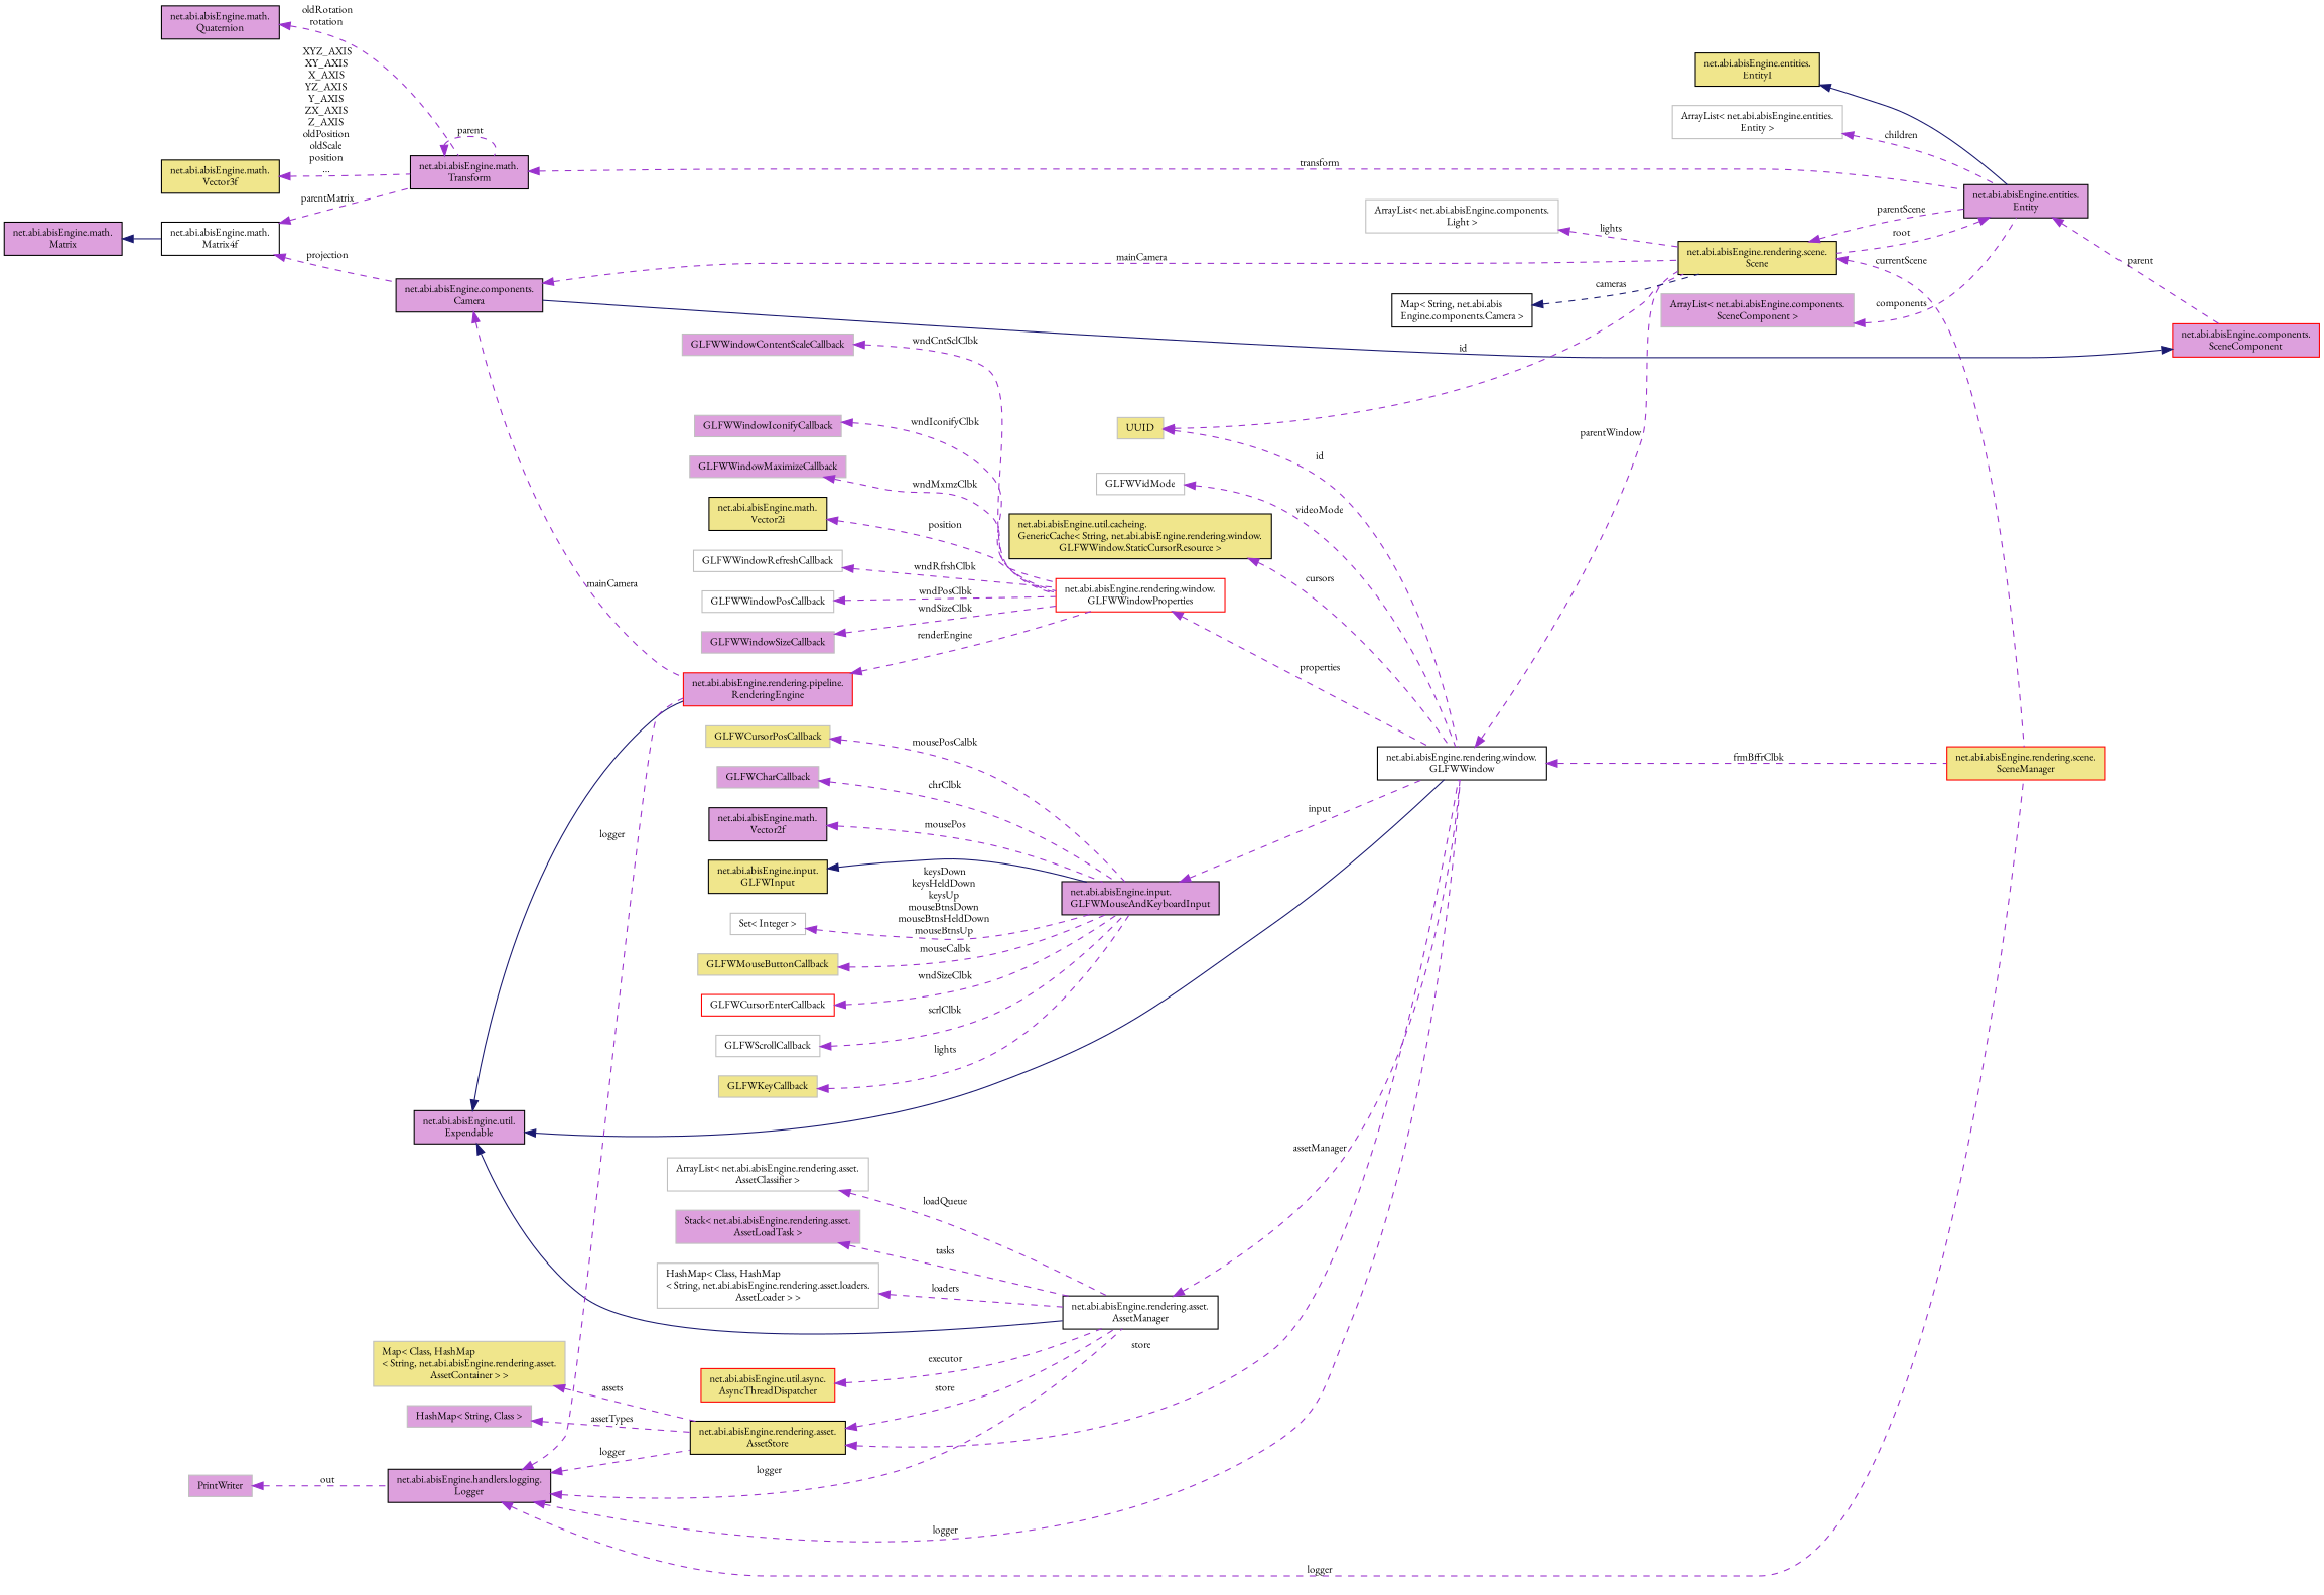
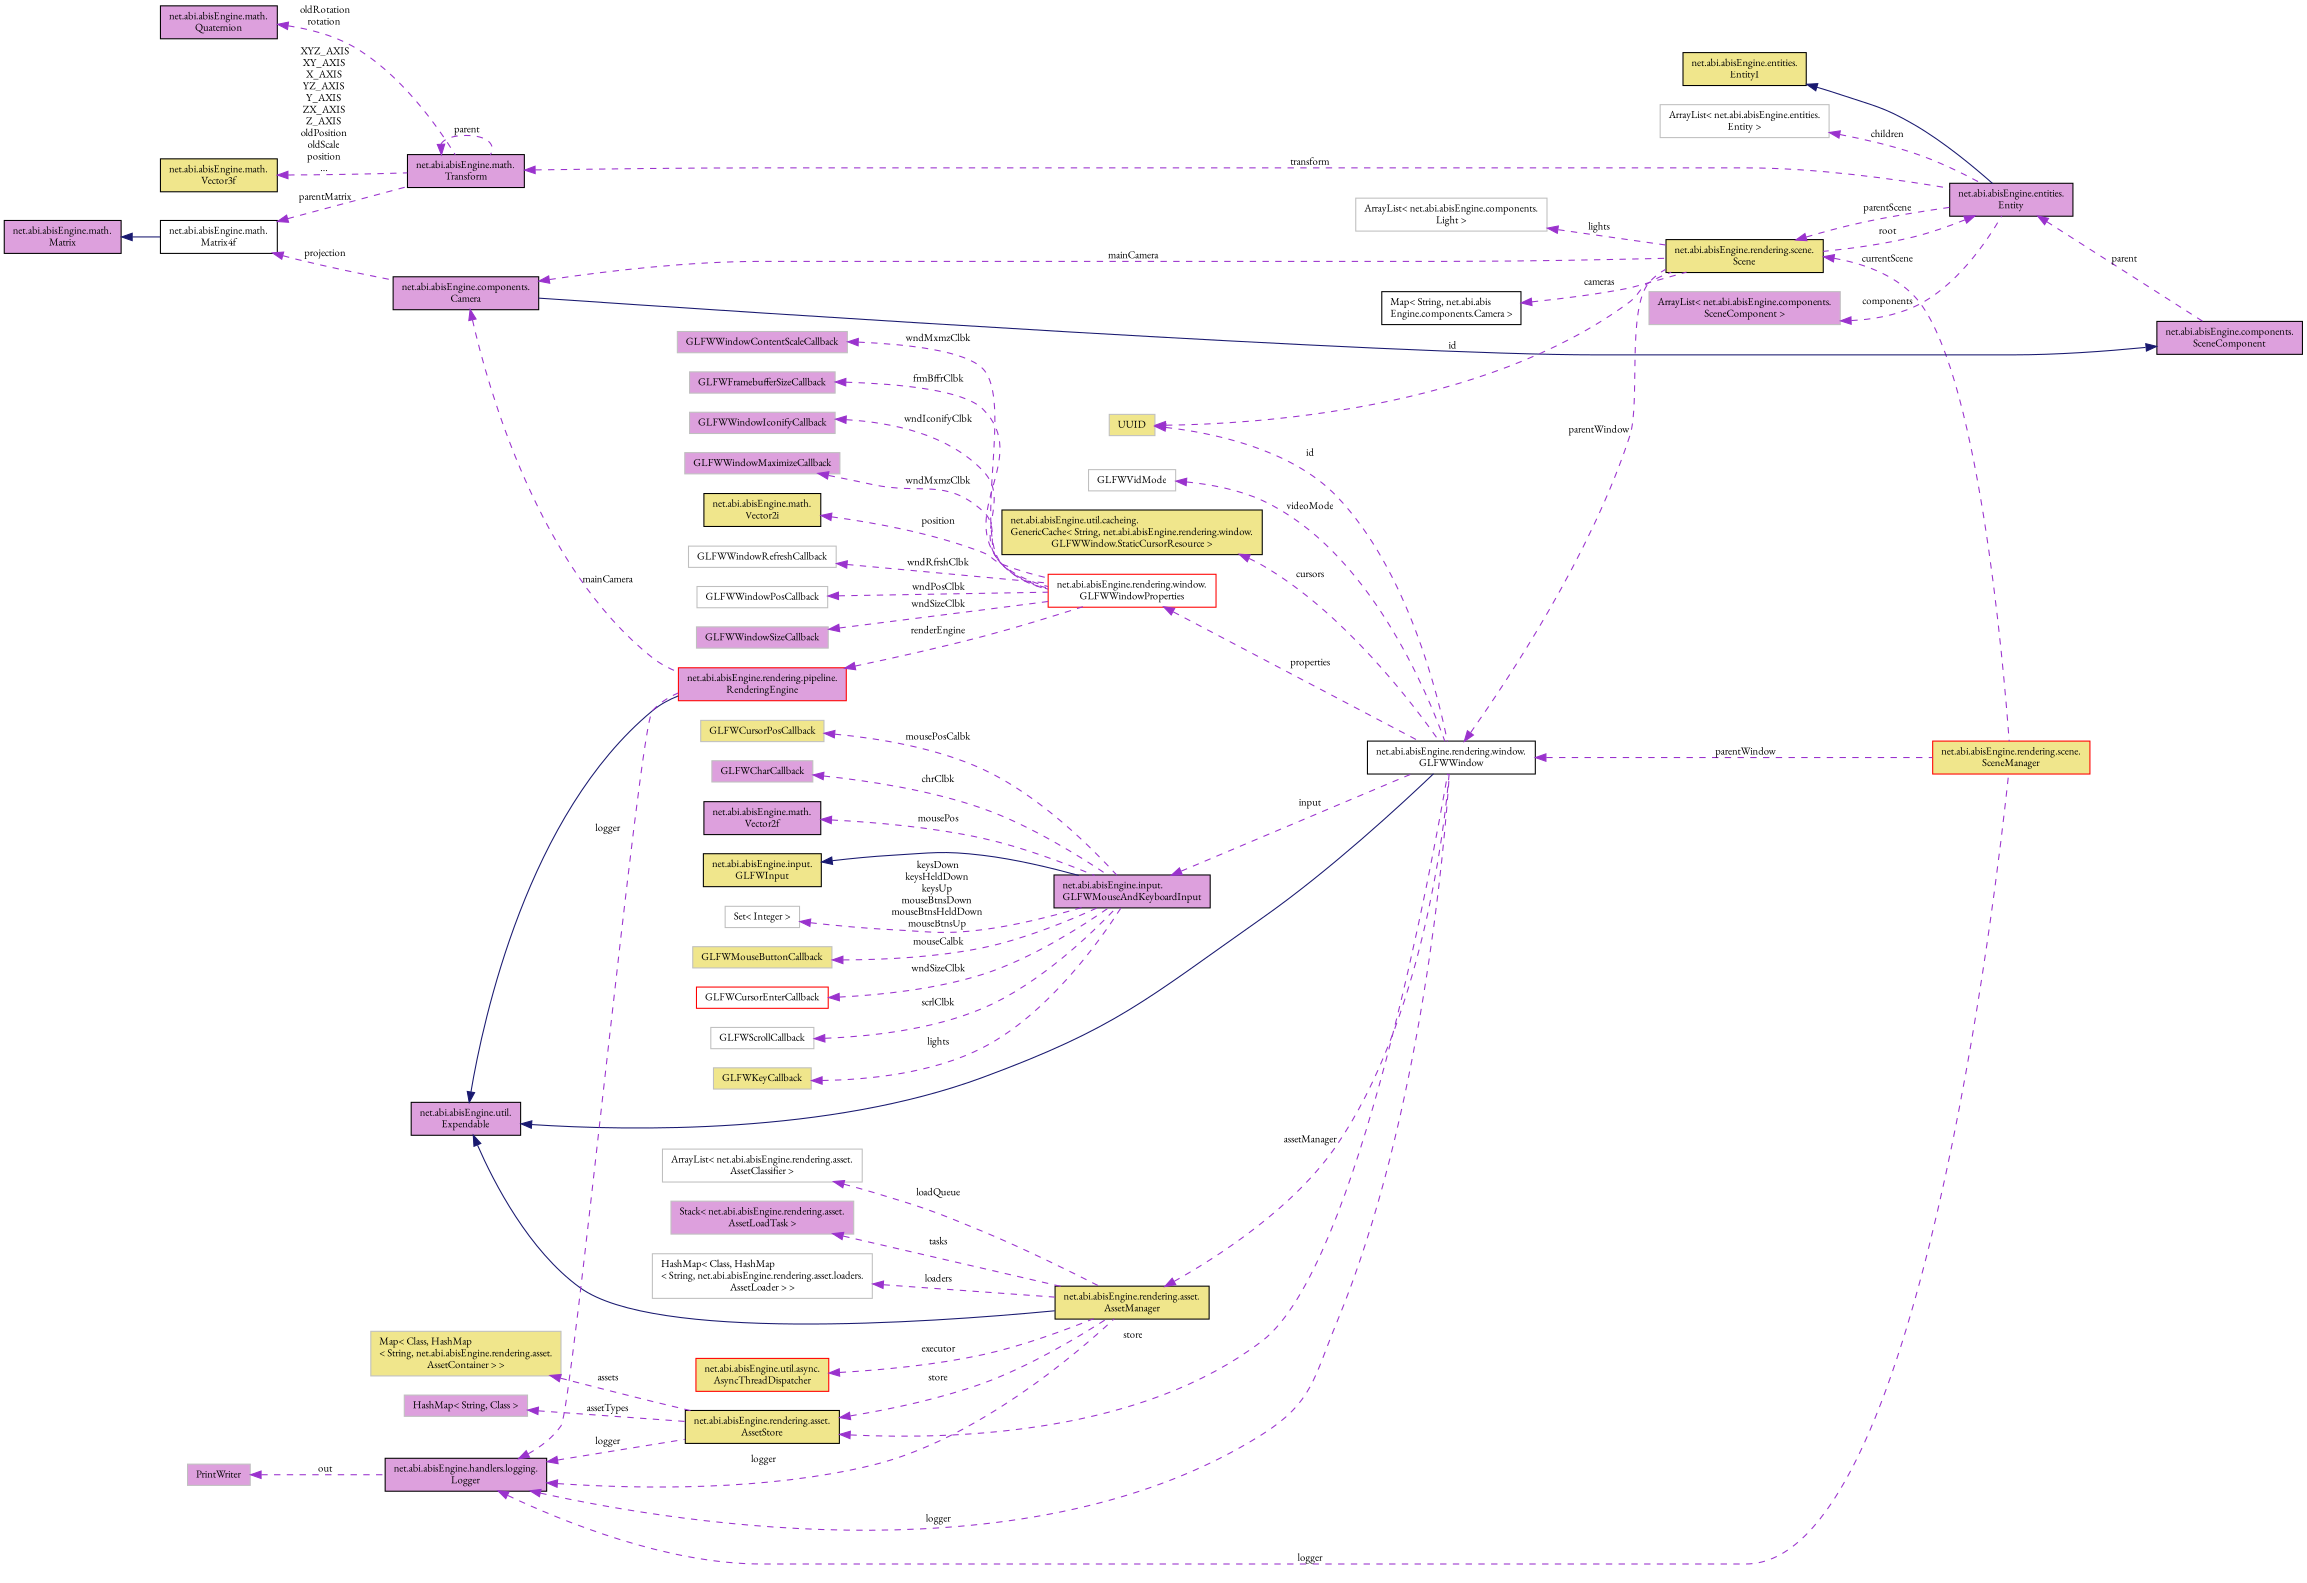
  digraph {
    fontname="EB Garamond"
    rankdir=LR
    node [color=grey75 fillcolor=plum fontname="EB Garamond" fontsize=10 shape=record style=filled]
    edge [color=darkorchid3 dir=back fontname="EB Garamond" fontsize=10 labelfontname=Helvetica labelfontsize=10 style=dashed]
    n1 [color=black fontcolor=black height=0.2 label="net.abi.abisEngine.components.\lCamera" width=0.4]
    n2 [color=black fillcolor=khaki height=0.2 label="net.abi.abisEngine.rendering.scene.\lScene" width=0.4]
    n3 [color=red height=0.2 label="net.abi.abisEngine.rendering.pipeline.\lRenderingEngine" width=0.4]
    n4 [color=black height=0.2 label="net.abi.abisEngine.entities.\lEntity" width=0.4]
    n5 [color=red fillcolor=khaki height=0.2 label="net.abi.abisEngine.rendering.scene.\lSceneManager" width=0.4]
    n6 [color=red fillcolor=white height=0.2 label="net.abi.abisEngine.rendering.window.\lGLFWWindowProperties" width=0.4]
-   n7 [color=red height=0.2 label="net.abi.abisEngine.components.\lSceneComponent" width=0.4]
+   n7 [color=black height=0.2 label="net.abi.abisEngine.components.\lSceneComponent" width=0.4]
    n8 [color=black fillcolor=khaki height=0.2 label="net.abi.abisEngine.entities.\lEntityI" width=0.4]
    n9 [fillcolor=white height=0.2 label="ArrayList\< net.abi.abisEngine.entities.\lEntity \>" width=0.4]
    n10 [height=0.2 label="ArrayList\< net.abi.abisEngine.components.\lSceneComponent \>" width=0.4]
    n11 [color=black fillcolor=white height=0.2 label="net.abi.abisEngine.rendering.window.\lGLFWWindow" width=0.4]
    n12 [color=black height=0.2 label="net.abi.abisEngine.util.\lExpendable" width=0.4]
-   n13 [color=black fillcolor=white height=0.2 label="net.abi.abisEngine.rendering.asset.\lAssetManager" width=0.4]
+   n13 [color=black fillcolor=khaki height=0.2 label="net.abi.abisEngine.rendering.asset.\lAssetManager" width=0.4]
    n14 [color=black height=0.2 label="net.abi.abisEngine.input.\lGLFWMouseAndKeyboardInput" width=0.4]
    n15 [color=black fillcolor=khaki height=0.2 label="net.abi.abisEngine.input.\lGLFWInput" width=0.4]
    n16 [fillcolor=white height=0.2 label="Set\< Integer \>" width=0.4]
    n17 [fillcolor=khaki height=0.2 label=GLFWMouseButtonCallback width=0.4]
    n18 [color=red fillcolor=white height=0.2 label=GLFWCursorEnterCallback width=0.4]
    n19 [fillcolor=white height=0.2 label=GLFWScrollCallback width=0.4]
    n20 [fillcolor=khaki height=0.2 label=GLFWKeyCallback width=0.4]
    n21 [fillcolor=khaki height=0.2 label=GLFWCursorPosCallback width=0.4]
    n22 [height=0.2 label=GLFWCharCallback width=0.4]
    n23 [color=black height=0.2 label="net.abi.abisEngine.math.\lVector2f" width=0.4]
    n24 [color=black fillcolor=khaki height=0.2 label="net.abi.abisEngine.rendering.asset.\lAssetStore" width=0.4]
    n25 [height=0.2 label="HashMap\< String, Class \>" width=0.4]
    n26 [fillcolor=khaki height=0.2 label="Map\< Class, HashMap\l\< String, net.abi.abisEngine.rendering.asset.\lAssetContainer \> \>" width=0.4]
    n27 [color=black height=0.2 label="net.abi.abisEngine.handlers.logging.\lLogger" width=0.4]
    n28 [height=0.2 label=PrintWriter width=0.4]
    n29 [fillcolor=white height=0.2 label="ArrayList\< net.abi.abisEngine.rendering.asset.\lAssetClassifier \>" width=0.4]
    n30 [height=0.2 label="Stack\< net.abi.abisEngine.rendering.asset.\lAssetLoadTask \>" width=0.4]
    n31 [fillcolor=white height=0.2 label="HashMap\< Class, HashMap\l\< String, net.abi.abisEngine.rendering.asset.loaders.\lAssetLoader \> \>" width=0.4]
    n32 [color=red fillcolor=khaki height=0.2 label="net.abi.abisEngine.util.async.\lAsyncThreadDispatcher" width=0.4]
    n33 [fillcolor=khaki height=0.2 label=UUID width=0.4]
    n34 [fillcolor=white height=0.2 label=GLFWVidMode width=0.4]
    n35 [height=0.2 label=GLFWWindowMaximizeCallback width=0.4]
    n36 [color=black fillcolor=khaki height=0.2 label="net.abi.abisEngine.math.\lVector2i" width=0.4]
    n37 [fillcolor=white height=0.2 label=GLFWWindowRefreshCallback width=0.4]
    n38 [fillcolor=white height=0.2 label=GLFWWindowPosCallback width=0.4]
    n39 [height=0.2 label=GLFWWindowSizeCallback width=0.4]
    n40 [height=0.2 label=GLFWWindowContentScaleCallback width=0.4]
+   n41 [height=0.2 label=GLFWFramebufferSizeCallback width=0.4]
    n42 [height=0.2 label=GLFWWindowIconifyCallback width=0.4]
    n43 [color=black fillcolor=khaki height=0.2 label="net.abi.abisEngine.util.cacheing.\lGenericCache\< String, net.abi.abisEngine.rendering.window.\lGLFWWindow.StaticCursorResource \>" width=0.4]
    n44 [color=black fillcolor=white height=0.2 label="Map\< String, net.abi.abis\lEngine.components.Camera \>" width=0.4]
    n45 [fillcolor=white height=0.2 label="ArrayList\< net.abi.abisEngine.components.\lLight \>" width=0.4]
    n46 [color=black height=0.2 label="net.abi.abisEngine.math.\lTransform" width=0.4]
    n47 [color=black fillcolor=khaki height=0.2 label="net.abi.abisEngine.math.\lVector3f" width=0.4]
    n48 [color=black height=0.2 label="net.abi.abisEngine.math.\lQuaternion" width=0.4]
    n49 [color=black fillcolor=white height=0.2 label="net.abi.abisEngine.math.\lMatrix4f" width=0.4]
    n50 [color=black height=0.2 label="net.abi.abisEngine.math.\lMatrix" width=0.4]
    n1 -> n2 [label=" mainCamera"]
    n1 -> n3 [label=" mainCamera"]
    n2 -> n4 [label=" parentScene"]
    n2 -> n5 [label=" currentScene"]
    n3 -> n6 [label=" renderEngine"]
    n4 -> n2 [label=" root"]
    n4 -> n7 [label=" parent"]
    n6 -> n11 [label=" properties"]
    n7 -> n1 [color=midnightblue style=solid]
    n8 -> n4 [color=midnightblue style=solid]
    n9 -> n4 [label=" children"]
    n10 -> n4 [label=" components"]
    n11 -> n2 [label=" parentWindow"]
-   n11 -> n5 [label=" frmBffrClbk"]
+   n11 -> n5 [label=" parentWindow"]
    n12 -> n3 [color=midnightblue style=solid]
    n12 -> n11 [color=midnightblue style=solid]
    n12 -> n13 [color=midnightblue style=solid]
    n13 -> n11 [label=" assetManager"]
    n14 -> n11 [label=" input"]
    n15 -> n14 [color=midnightblue style=solid]
    n16 -> n14 [label=" keysDown\nkeysHeldDown\nkeysUp\nmouseBtnsDown\nmouseBtnsHeldDown\nmouseBtnsUp"]
    n17 -> n14 [label=" mouseCalbk"]
    n18 -> n14 [label=" wndSizeClbk"]
    n19 -> n14 [label=" scrlClbk"]
    n20 -> n14 [label=" lights"]
    n21 -> n14 [label=" mousePosCalbk"]
    n22 -> n14 [label=" chrClbk"]
    n23 -> n14 [label=" mousePos"]
    n24 -> n11 [label=" store"]
    n24 -> n13 [label=" store"]
    n25 -> n24 [label=" assetTypes"]
    n26 -> n24 [label=" assets"]
    n27 -> n3 [label=" logger"]
    n27 -> n5 [label=" logger"]
    n27 -> n11 [label=" logger"]
    n27 -> n13 [label=" logger"]
    n27 -> n24 [label=" logger"]
    n28 -> n27 [label=" out"]
    n29 -> n13 [label=" loadQueue"]
    n30 -> n13 [label=" tasks"]
    n31 -> n13 [label=" loaders"]
    n32 -> n13 [label=" executor"]
    n33 -> n2 [label=" id"]
    n33 -> n11 [label=" id"]
    n34 -> n11 [label=" videoMode"]
    n35 -> n6 [label=" wndMxmzClbk"]
    n36 -> n6 [label=" position"]
    n37 -> n6 [label=" wndRfrshClbk"]
    n38 -> n6 [label=" wndPosClbk"]
    n39 -> n6 [label=" wndSizeClbk"]
-   n40 -> n6 [label=" wndCntSclClbk"]
+   n40 -> n6 [label=" wndMxmzClbk"]
+   n41 -> n6 [label=" frmBffrClbk"]
    n42 -> n6 [label=" wndIconifyClbk"]
    n43 -> n11 [label=" cursors"]
-   n44 -> n2 [color=midnightblue label=" cameras"]
+   n44 -> n2 [label=" cameras"]
    n45 -> n2 [label=" lights"]
    n46 -> n4 [label=" transform"]
    n46 -> n46 [label=" parent"]
    n47 -> n46 [label=" XYZ_AXIS\nXY_AXIS\nX_AXIS\nYZ_AXIS\nY_AXIS\nZX_AXIS\nZ_AXIS\noldPosition\noldScale\nposition\n..."]
    n48 -> n46 [label=" oldRotation\nrotation"]
    n49 -> n1 [label=" projection"]
    n49 -> n46 [label=" parentMatrix"]
    n50 -> n49 [color=midnightblue style=solid]
  }
